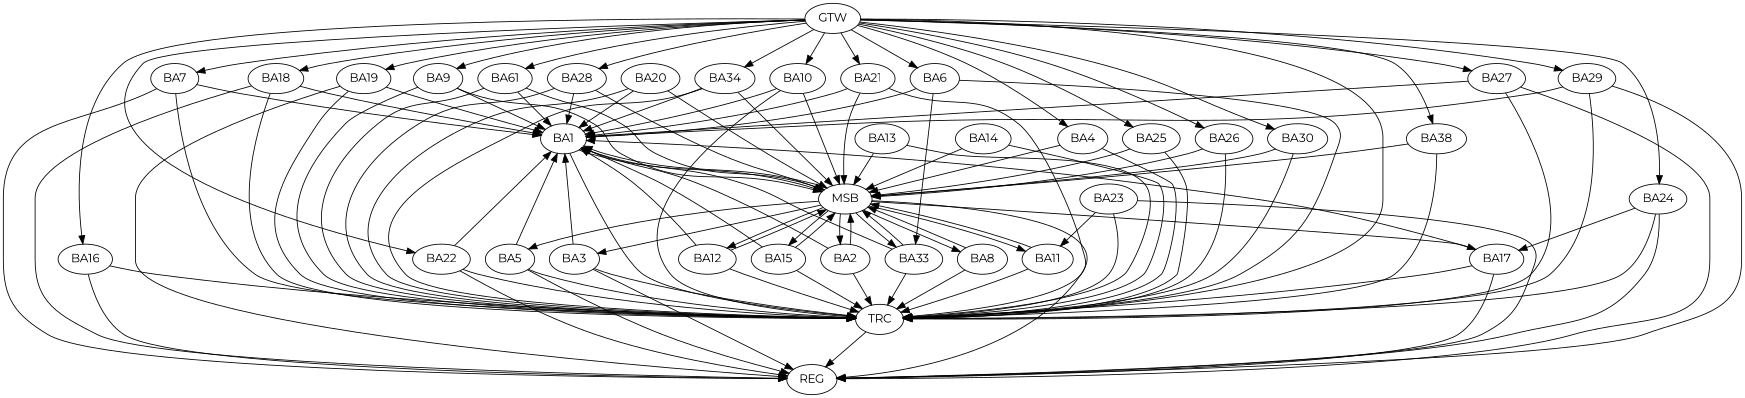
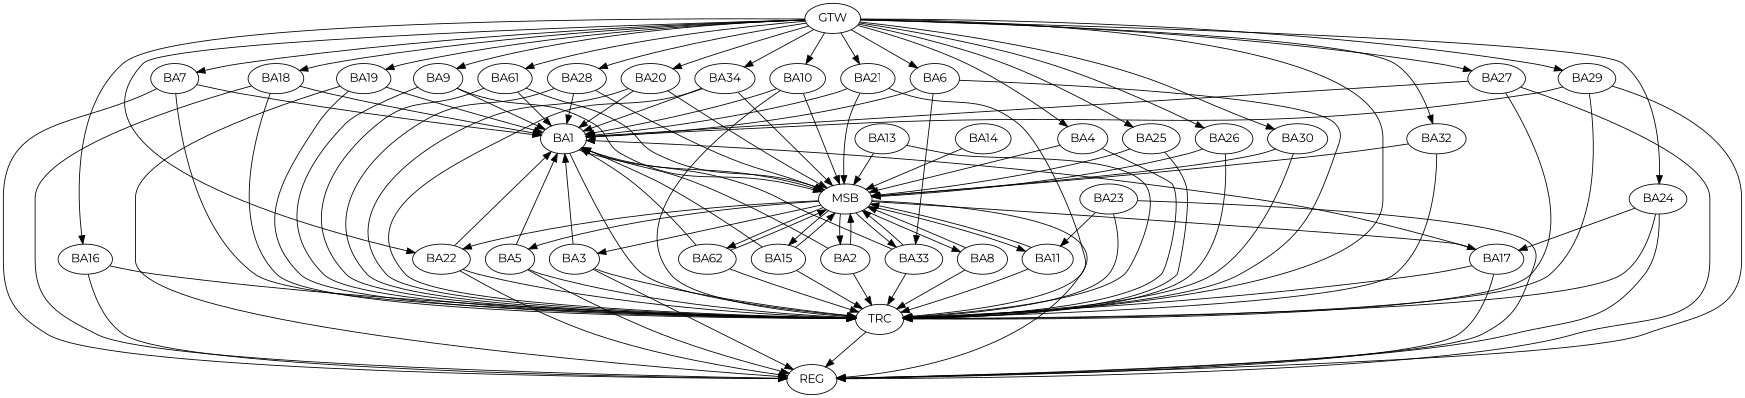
  strict digraph {
    fontname=Montserrat
    node [fontname=Montserrat]
    edge [fontname=Montserrat]
    n1 [label=BA1]
    n2 [label=MSB]
    n3 [label=TRC]
    n4 [label=BA2]
    n5 [label=BA3]
    n6 [label=REG]
    n7 [label=BA5]
    n8 [label=BA8]
    n9 [label=BA11]
-   n10 [label=BA12]
+   n10 [label=BA62]
    n11 [label=BA15]
    n12 [label=BA17]
    n13 [label=BA33]
    n14 [label=BA4]
    n15 [label=BA6]
    n16 [label=BA7]
    n17 [label=BA9]
    n18 [label=BA10]
    n19 [label=BA13]
    n20 [label=BA14]
    n21 [label=BA16]
    n22 [label=BA18]
    n23 [label=BA19]
    n24 [label=BA20]
    n25 [label=BA21]
    n26 [label=BA22]
    n27 [label=BA23]
    n28 [label=BA24]
    n29 [label=BA25]
    n30 [label=BA26]
    n31 [label=BA27]
    n32 [label=BA28]
    n33 [label=BA29]
    n34 [label=BA30]
    n35 [label=BA61]
-   n36 [label=BA38]
+   n36 [label=BA32]
    n37 [label=BA34]
    n38 [label=GTW]
    n1 -> n2
    n1 -> n3
-   n2 -> n1
+   n2 -> n26
    n2 -> n4
    n2 -> n5
    n2 -> n6
    n2 -> n7
    n2 -> n8
    n2 -> n9
    n2 -> n10
    n2 -> n11
    n2 -> n12
    n2 -> n13
    n3 -> n6
    n4 -> n1
    n4 -> n2
    n4 -> n3
    n5 -> n1
    n5 -> n3
    n5 -> n6
    n7 -> n1
    n7 -> n3
    n7 -> n6
    n8 -> n2
    n8 -> n3
    n9 -> n2
    n9 -> n3
    n10 -> n1
    n10 -> n2
    n10 -> n3
    n11 -> n1
    n11 -> n2
    n11 -> n3
    n12 -> n1
    n12 -> n3
    n12 -> n6
    n13 -> n1
    n13 -> n2
    n13 -> n3
    n14 -> n2
    n14 -> n3
    n15 -> n1
    n15 -> n3
    n15 -> n13
    n16 -> n1
    n16 -> n3
    n16 -> n6
    n17 -> n1
    n17 -> n2
    n17 -> n3
    n18 -> n1
    n18 -> n2
    n18 -> n3
    n19 -> n2
    n19 -> n3
    n20 -> n2
-   n20 -> n3
    n21 -> n3
    n21 -> n6
    n22 -> n1
    n22 -> n3
    n22 -> n6
    n23 -> n1
    n23 -> n3
    n23 -> n6
    n24 -> n1
    n24 -> n2
    n24 -> n3
    n25 -> n1
    n25 -> n2
    n25 -> n3
    n26 -> n1
    n26 -> n3
    n26 -> n6
    n27 -> n3
    n27 -> n6
    n27 -> n9
    n28 -> n3
    n28 -> n6
    n28 -> n12
    n29 -> n2
    n29 -> n3
    n30 -> n2
    n30 -> n3
    n31 -> n1
    n31 -> n3
    n31 -> n6
    n32 -> n1
    n32 -> n2
    n32 -> n3
    n33 -> n1
    n33 -> n3
    n33 -> n6
    n34 -> n2
    n34 -> n3
    n35 -> n1
    n35 -> n2
    n35 -> n3
    n36 -> n2
    n36 -> n3
    n37 -> n1
    n37 -> n2
    n37 -> n3
    n38 -> n3
    n38 -> n14
    n38 -> n15
    n38 -> n16
    n38 -> n17
    n38 -> n18
    n38 -> n21
    n38 -> n22
    n38 -> n23
+   n38 -> n24
    n38 -> n25
    n38 -> n26
    n38 -> n28
    n38 -> n29
    n38 -> n30
    n38 -> n31
    n38 -> n32
    n38 -> n33
    n38 -> n34
    n38 -> n35
    n38 -> n36
    n38 -> n37
  }
